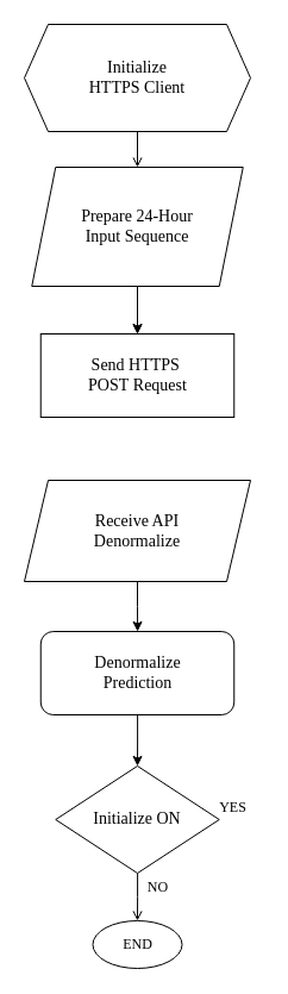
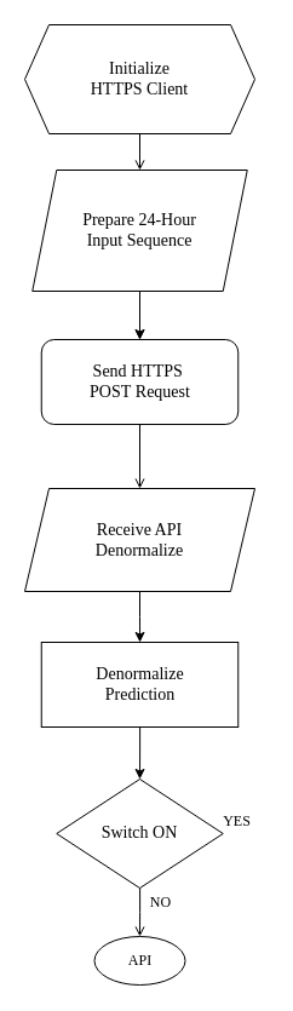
  <mxCell id="0" />
  <mxCell id="1" parent="0" />
  <mxCell id="2" value="" style="edgeStyle=orthogonalEdgeStyle;rounded=0;orthogonalLoop=1;jettySize=auto;html=1;" edge="1" parent="1" source="3" target="10"><mxGeometry relative="1" as="geometry" /></mxCell>
  <mxCell id="3" value="&lt;div style=&quot;&quot;&gt;&lt;font style=&quot;font-size: 14px;&quot; face=&quot;Times New Roman&quot;&gt;&lt;span style=&quot;text-wrap-mode: nowrap;&quot;&gt;P&lt;/span&gt;repare 24-Hour Input&amp;nbsp;&lt;/font&gt;&lt;span style=&quot;font-size: 14px; font-family: &amp;quot;Times New Roman&amp;quot;; background-color: transparent; color: light-dark(rgb(0, 0, 0), rgb(255, 255, 255));&quot;&gt;Sequence&lt;/span&gt;&lt;/div&gt;" style="shape=parallelogram;perimeter=parallelogramPerimeter;whiteSpace=wrap;html=1;fixedSize=1;" vertex="1" parent="1"><mxGeometry x="26.25" y="140" width="177.5" height="100" as="geometry" /></mxCell>
  <mxCell id="4" value="" style="edgeStyle=orthogonalEdgeStyle;rounded=0;orthogonalLoop=1;jettySize=auto;html=1;" edge="1" parent="1" source="5" target="17"><mxGeometry relative="1" as="geometry" /></mxCell>
  <mxCell id="5" value="&lt;div style=&quot;text-wrap-mode: nowrap;&quot;&gt;&lt;span style=&quot;background-color: transparent; color: light-dark(rgb(0, 0, 0), rgb(255, 255, 255)); font-family: &amp;quot;Times New Roman&amp;quot;; font-size: 14px;&quot;&gt;Receive API&lt;/span&gt;&lt;/div&gt;&lt;div style=&quot;text-wrap-mode: nowrap;&quot;&gt;&lt;span style=&quot;background-color: transparent; color: light-dark(rgb(0, 0, 0), rgb(255, 255, 255)); font-family: &amp;quot;Times New Roman&amp;quot;; font-size: 14px;&quot;&gt;Denormalize&lt;/span&gt;&lt;/div&gt;" style="shape=parallelogram;perimeter=parallelogramPerimeter;whiteSpace=wrap;html=1;fixedSize=1;" vertex="1" parent="1"><mxGeometry x="20" y="403" width="190" height="85" as="geometry" /></mxCell>
- <mxCell id="6" value="&lt;font face=&quot;Times New Roman&quot;&gt;END&lt;/font&gt;" style="ellipse;whiteSpace=wrap;html=1;" vertex="1" parent="1"><mxGeometry x="77.5" y="773" width="75" height="40" as="geometry" /></mxCell>
+ <mxCell id="6" value="&lt;font face=&quot;Times New Roman&quot;&gt;API&lt;/font&gt;" style="ellipse;whiteSpace=wrap;html=1;" vertex="1" parent="1"><mxGeometry x="77.5" y="773" width="75" height="40" as="geometry" /></mxCell>
  <mxCell id="7" value="" style="edgeStyle=orthogonalEdgeStyle;rounded=0;orthogonalLoop=1;jettySize=auto;html=1;endArrow=open;endFill=0;" edge="1" parent="1" source="8" target="6"><mxGeometry relative="1" as="geometry" /></mxCell>
- <mxCell id="8" value="&lt;font style=&quot;font-size: 14px;&quot; face=&quot;Times New Roman&quot;&gt;Initialize ON&lt;/font&gt;" style="strokeWidth=1;html=1;shape=mxgraph.flowchart.decision;whiteSpace=wrap;" vertex="1" parent="1"><mxGeometry x="46.25" y="643" width="137.5" height="90" as="geometry" /></mxCell>
+ <mxCell id="8" value="&lt;font style=&quot;font-size: 14px;&quot; face=&quot;Times New Roman&quot;&gt;Switch ON&lt;/font&gt;" style="strokeWidth=1;html=1;shape=mxgraph.flowchart.decision;whiteSpace=wrap;" vertex="1" parent="1"><mxGeometry x="46.25" y="643" width="137.5" height="90" as="geometry" /></mxCell>
  <mxCell id="9" value="&lt;h6&gt;&lt;span style=&quot;color: light-dark(rgb(0, 0, 0), rgb(255, 255, 255)); font-weight: normal;&quot;&gt;&lt;font style=&quot;font-size: 12px;&quot; face=&quot;Times New Roman&quot;&gt;NO&lt;/font&gt;&lt;/span&gt;&lt;/h6&gt;&lt;div&gt;&lt;/div&gt;" style="text;html=1;align=center;verticalAlign=middle;resizable=0;points=[];autosize=1;strokeColor=none;fillColor=none;" vertex="1" parent="1"><mxGeometry x="111.5" y="710" width="40" height="70" as="geometry" /></mxCell>
- <mxCell id="10" value="&lt;div style=&quot;text-wrap-mode: nowrap;&quot;&gt;&lt;span style=&quot;font-size: 14px; font-family: &amp;quot;Times New Roman&amp;quot;; background-color: transparent; color: light-dark(rgb(0, 0, 0), rgb(255, 255, 255));&quot;&gt;Send HTTPS&amp;nbsp;&lt;/span&gt;&lt;/div&gt;&lt;div style=&quot;text-wrap-mode: nowrap;&quot;&gt;&lt;span style=&quot;font-size: 14px; font-family: &amp;quot;Times New Roman&amp;quot;; background-color: transparent; color: light-dark(rgb(0, 0, 0), rgb(255, 255, 255));&quot;&gt;POST&amp;nbsp;&lt;/span&gt;&lt;span style=&quot;background-color: transparent; color: light-dark(rgb(0, 0, 0), rgb(255, 255, 255)); font-family: &amp;quot;Times New Roman&amp;quot;; font-size: 14px;&quot;&gt;Request&lt;/span&gt;&lt;/div&gt;" style="rounded=0;whiteSpace=wrap;html=1;" vertex="1" parent="1"><mxGeometry x="33.75" y="280" width="162.5" height="70" as="geometry" /></mxCell>
+ <mxCell id="10" value="&lt;div style=&quot;text-wrap-mode: nowrap;&quot;&gt;&lt;span style=&quot;font-size: 14px; font-family: &amp;quot;Times New Roman&amp;quot;; background-color: transparent; color: light-dark(rgb(0, 0, 0), rgb(255, 255, 255));&quot;&gt;Send HTTPS&amp;nbsp;&lt;/span&gt;&lt;/div&gt;&lt;div style=&quot;text-wrap-mode: nowrap;&quot;&gt;&lt;span style=&quot;font-size: 14px; font-family: &amp;quot;Times New Roman&amp;quot;; background-color: transparent; color: light-dark(rgb(0, 0, 0), rgb(255, 255, 255));&quot;&gt;POST&amp;nbsp;&lt;/span&gt;&lt;span style=&quot;background-color: transparent; color: light-dark(rgb(0, 0, 0), rgb(255, 255, 255)); font-family: &amp;quot;Times New Roman&amp;quot;; font-size: 14px;&quot;&gt;Request&lt;/span&gt;&lt;/div&gt;" style="whiteSpace=wrap;html=1;rounded=1;" vertex="1" parent="1"><mxGeometry x="33.75" y="280" width="162.5" height="70" as="geometry" /></mxCell>
+ <mxCell id="11" value="" style="edgeStyle=orthogonalEdgeStyle;rounded=0;orthogonalLoop=1;jettySize=auto;html=1;endArrow=open;endFill=0;exitX=0.5;exitY=1;exitDx=0;exitDy=0;entryX=0.5;entryY=0;entryDx=0;entryDy=0;" edge="1" parent="1" source="10" target="5"><mxGeometry relative="1" as="geometry"><mxPoint x="107.5" y="360" as="sourcePoint" /><mxPoint x="115.5" y="380" as="targetPoint" /></mxGeometry></mxCell>
  <mxCell id="12" value="&lt;h6&gt;&lt;span style=&quot;color: light-dark(rgb(0, 0, 0), rgb(255, 255, 255)); font-weight: normal;&quot;&gt;&lt;font style=&quot;font-size: 12px;&quot; face=&quot;Times New Roman&quot;&gt;YES&lt;/font&gt;&lt;/span&gt;&lt;/h6&gt;&lt;div&gt;&lt;/div&gt;" style="text;html=1;align=center;verticalAlign=middle;resizable=0;points=[];autosize=1;strokeColor=none;fillColor=none;" vertex="1" parent="1"><mxGeometry x="170" y="643" width="50" height="70" as="geometry" /></mxCell>
  <mxCell id="13" value="" style="edgeStyle=orthogonalEdgeStyle;rounded=0;orthogonalLoop=1;jettySize=auto;html=1;endArrow=open;endFill=0;exitX=0.5;exitY=1;exitDx=0;exitDy=0;entryX=0.5;entryY=0;entryDx=0;entryDy=0;" edge="1" parent="1" source="3" target="10"><mxGeometry relative="1" as="geometry"><mxPoint x="107.5" y="390" as="sourcePoint" /><mxPoint x="107.5" y="443" as="targetPoint" /></mxGeometry></mxCell>
  <mxCell id="14" value="" style="edgeStyle=orthogonalEdgeStyle;rounded=0;orthogonalLoop=1;jettySize=auto;html=1;endArrow=open;endFill=0;exitX=0.5;exitY=1;exitDx=0;exitDy=0;entryX=0.5;entryY=0;entryDx=0;entryDy=0;" edge="1" parent="1" source="15" target="3"><mxGeometry relative="1" as="geometry"><mxPoint x="115" y="100" as="sourcePoint" /><mxPoint x="107.5" y="300" as="targetPoint" /></mxGeometry></mxCell>
  <mxCell id="15" value="&lt;span style=&quot;color: light-dark(rgb(0, 0, 0), rgb(255, 255, 255)); text-wrap-mode: nowrap; background-color: transparent;&quot;&gt;&lt;font style=&quot;font-size: 14px;&quot; face=&quot;Times New Roman&quot;&gt;Initialize&lt;/font&gt;&lt;/span&gt;&lt;div&gt;&lt;span style=&quot;color: light-dark(rgb(0, 0, 0), rgb(255, 255, 255)); text-wrap-mode: nowrap; background-color: transparent;&quot;&gt;&lt;font style=&quot;font-size: 14px;&quot; face=&quot;Times New Roman&quot;&gt;HTTPS&amp;nbsp;&lt;/font&gt;&lt;/span&gt;&lt;span style=&quot;font-size: 14px; font-family: &amp;quot;Times New Roman&amp;quot;; background-color: transparent; color: light-dark(rgb(0, 0, 0), rgb(255, 255, 255)); text-wrap-mode: nowrap;&quot;&gt;Client&lt;/span&gt;&lt;/div&gt;" style="shape=hexagon;perimeter=hexagonPerimeter2;whiteSpace=wrap;html=1;fixedSize=1;" vertex="1" parent="1"><mxGeometry x="20" y="20" width="190" height="90" as="geometry" /></mxCell>
  <mxCell id="16" value="" style="edgeStyle=orthogonalEdgeStyle;rounded=0;orthogonalLoop=1;jettySize=auto;html=1;entryX=0.5;entryY=0;entryDx=0;entryDy=0;entryPerimeter=0;" edge="1" parent="1" source="17" target="8"><mxGeometry relative="1" as="geometry" /></mxCell>
- <mxCell id="17" value="&lt;div style=&quot;text-wrap-mode: nowrap;&quot;&gt;&lt;font face=&quot;Times New Roman&quot;&gt;&lt;span style=&quot;font-size: 14px;&quot;&gt;Denormalize&lt;/span&gt;&lt;/font&gt;&lt;/div&gt;&lt;div style=&quot;text-wrap-mode: nowrap;&quot;&gt;&lt;font face=&quot;Times New Roman&quot;&gt;&lt;span style=&quot;font-size: 14px;&quot;&gt;Prediction&lt;/span&gt;&lt;/font&gt;&lt;/div&gt;" style="whiteSpace=wrap;html=1;rounded=1;" vertex="1" parent="1"><mxGeometry x="33.75" y="530" width="162.5" height="70" as="geometry" /></mxCell>
+ <mxCell id="17" value="&lt;div style=&quot;text-wrap-mode: nowrap;&quot;&gt;&lt;font face=&quot;Times New Roman&quot;&gt;&lt;span style=&quot;font-size: 14px;&quot;&gt;Denormalize&lt;/span&gt;&lt;/font&gt;&lt;/div&gt;&lt;div style=&quot;text-wrap-mode: nowrap;&quot;&gt;&lt;font face=&quot;Times New Roman&quot;&gt;&lt;span style=&quot;font-size: 14px;&quot;&gt;Prediction&lt;/span&gt;&lt;/font&gt;&lt;/div&gt;" style="rounded=0;whiteSpace=wrap;html=1;" vertex="1" parent="1"><mxGeometry x="33.75" y="530" width="162.5" height="70" as="geometry" /></mxCell>
